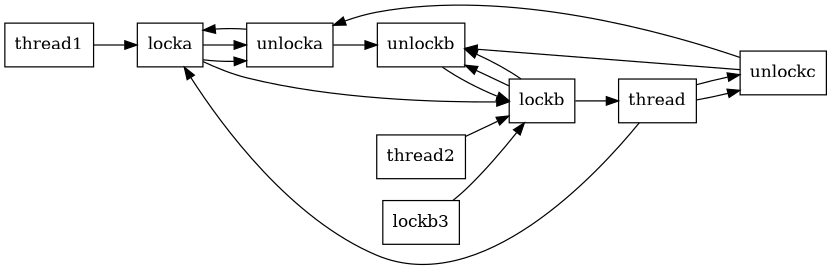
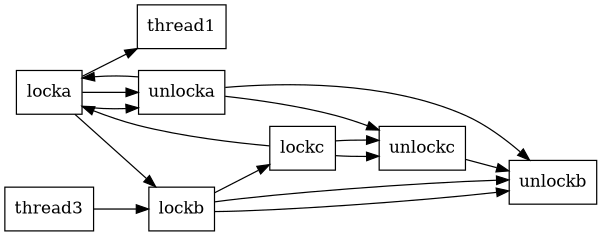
  digraph {
    rankdir=LR
    node [shape=box]
    edge [color=black style=solid]
    thread1
    locka
    unlocka
    lockb
    unlockc
    unlockb
-   lockc [label=thread]
-   thread2
-   thread3 [label=lockb3]
-   thread1 -> locka
+   lockc
+   thread3
+   locka -> thread1
    locka -> unlocka
    locka -> unlocka
    locka -> lockb
    unlocka -> locka
-   unlockc -> unlocka
+   unlocka -> unlockc
    unlocka -> unlockb
    lockb -> unlockb
    lockb -> unlockb
    lockb -> lockc
    unlockc -> unlockb
-   unlockb -> lockb
    lockc -> locka
    lockc -> unlockc
    lockc -> unlockc
-   thread2 -> lockb
    thread3 -> lockb
  }
